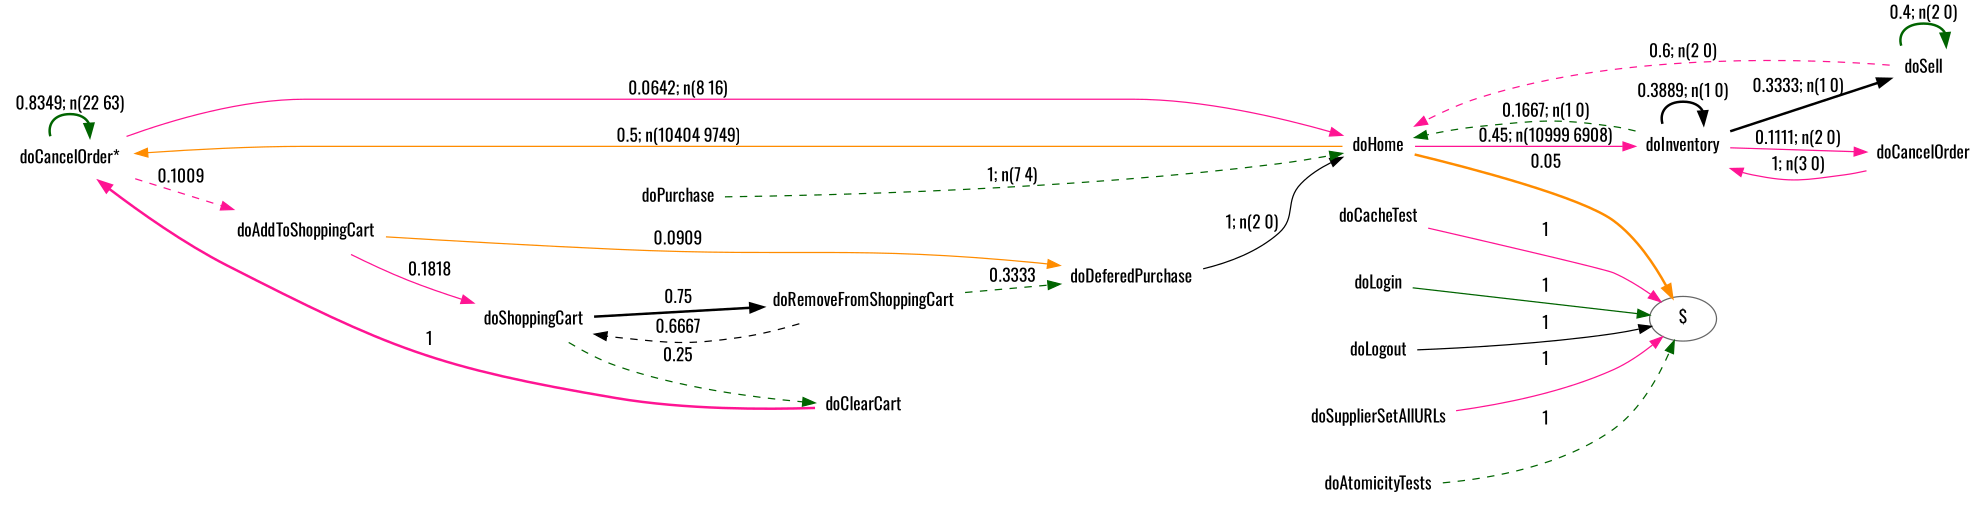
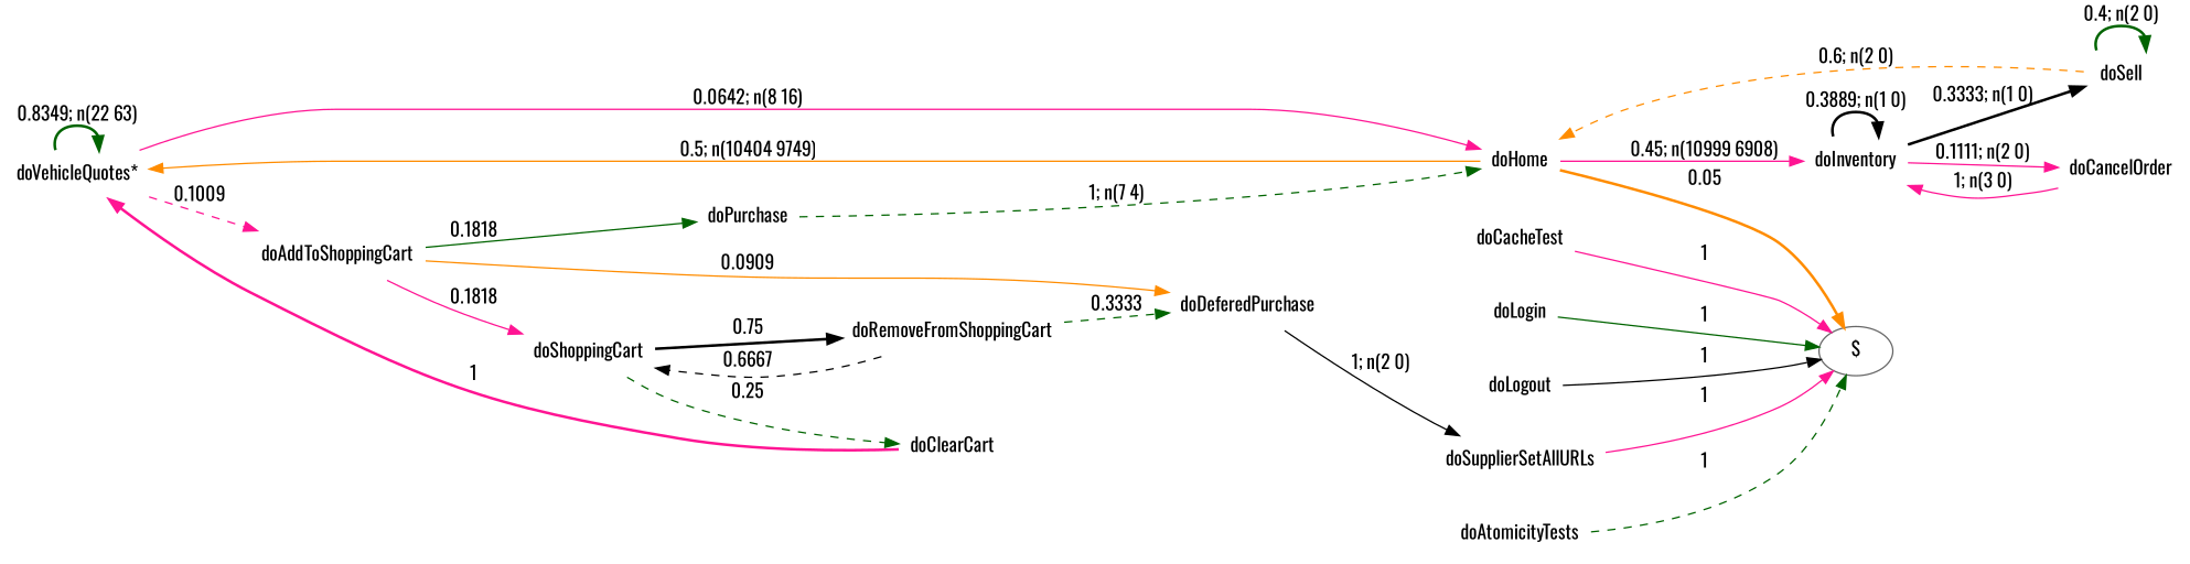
  digraph {
    fontname=Oswald
    rankdir=LR
    node [color=deeppink fontname=Oswald shape=none]
    edge [color=darkgreen fontname=Oswald style=solid]
-   n1 [label="doCancelOrder*"]
+   n1 [label="doVehicleQuotes*"]
    n2 [label=doAddToShoppingCart]
    n3 [color=gray40 label=doHome]
    n4 [label=doDeferedPurchase]
    n5 [color=gray40 label=doShoppingCart]
    n6 [label=doPurchase]
    "$" [color=gray40 shape=""]
    n8 [color=black label=doInventory]
    n9 [color=gray40 label=doSupplierSetAllURLs]
    n10 [color=black label=doAtomicityTests]
    n11 [color=gray40 label=doCacheTest]
    n12 [label=doLogin]
    n13 [color=black label=doClearCart]
    n14 [color=black label=doRemoveFromShoppingCart]
    n15 [label=doSell]
    n16 [color=black label=doCancelOrder]
    n17 [color=gray40 label=doLogout]
    n1 -> n1 [label="0.8349; n(22 63)" style=bold]
    n1 -> n2 [color=deeppink label=0.1009 style=dashed]
    n1 -> n3 [color=deeppink label="0.0642; n(8 16)"]
    n2 -> n4 [color=darkorange label=0.0909]
    n2 -> n5 [color=deeppink label=0.1818]
+   n2 -> n6 [label=0.1818]
    n3 -> n1 [color=darkorange label="0.5; n(10404 9749)"]
    n3 -> "$" [color=darkorange label=0.05 style=bold]
    n3 -> n8 [color=deeppink label="0.45; n(10999 6908)"]
-   n4 -> n3 [color=black label="1; n(2 0)"]
+   n4 -> n9 [color=black label="1; n(2 0)"]
    n5 -> n13 [label=0.25 style=dashed]
    n5 -> n14 [color=black label=0.75 style=bold]
    n6 -> n3 [label="1; n(7 4)" style=dashed]
-   n8 -> n3 [label="0.1667; n(1 0)" style=dashed]
    n8 -> n8 [color=black label="0.3889; n(1 0)" style=bold]
    n8 -> n15 [color=black label="0.3333; n(1 0)" style=bold]
    n8 -> n16 [color=deeppink label="0.1111; n(2 0)"]
    n9 -> "$" [color=deeppink label=1]
    n10 -> "$" [label=1 style=dashed]
    n11 -> "$" [color=deeppink label=1]
    n12 -> "$" [label=1]
    n13 -> n1 [color=deeppink label=1 style=bold]
    n14 -> n4 [label=0.3333 style=dashed]
    n14 -> n5 [color=black label=0.6667 style=dashed]
-   n15 -> n3 [color=deeppink label="0.6; n(2 0)" style=dashed]
+   n15 -> n3 [color=darkorange label="0.6; n(2 0)" style=dashed]
    n15 -> n15 [label="0.4; n(2 0)" style=bold]
    n16 -> n8 [color=deeppink label="1; n(3 0)"]
    n17 -> "$" [color=black label=1]
  }
